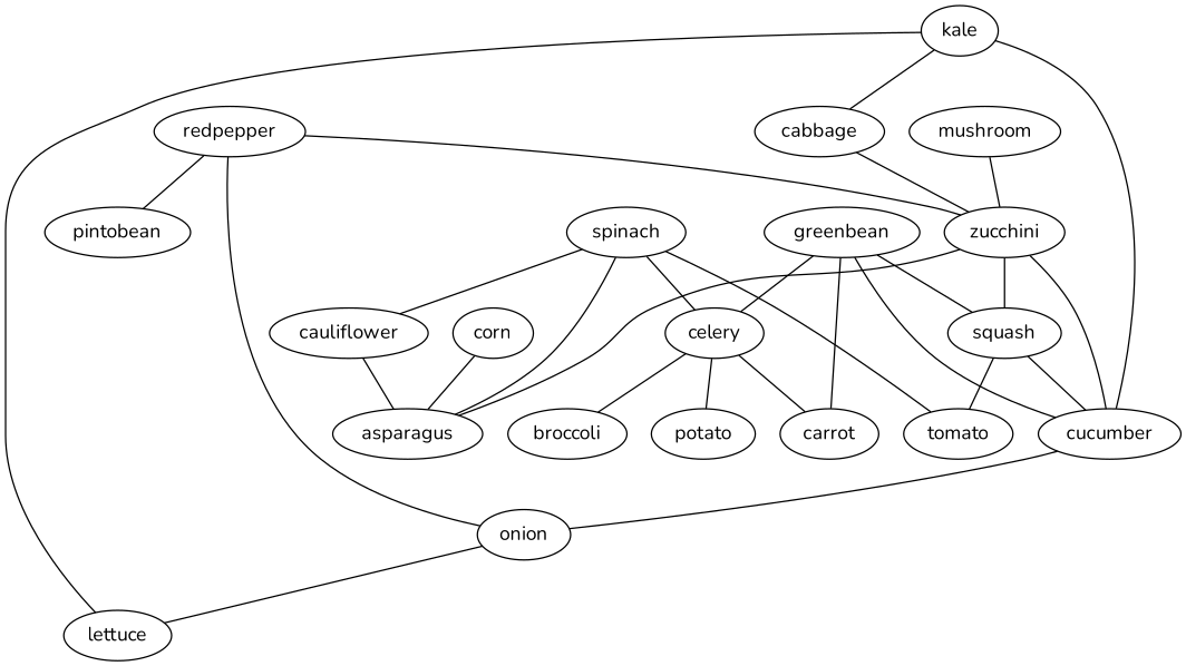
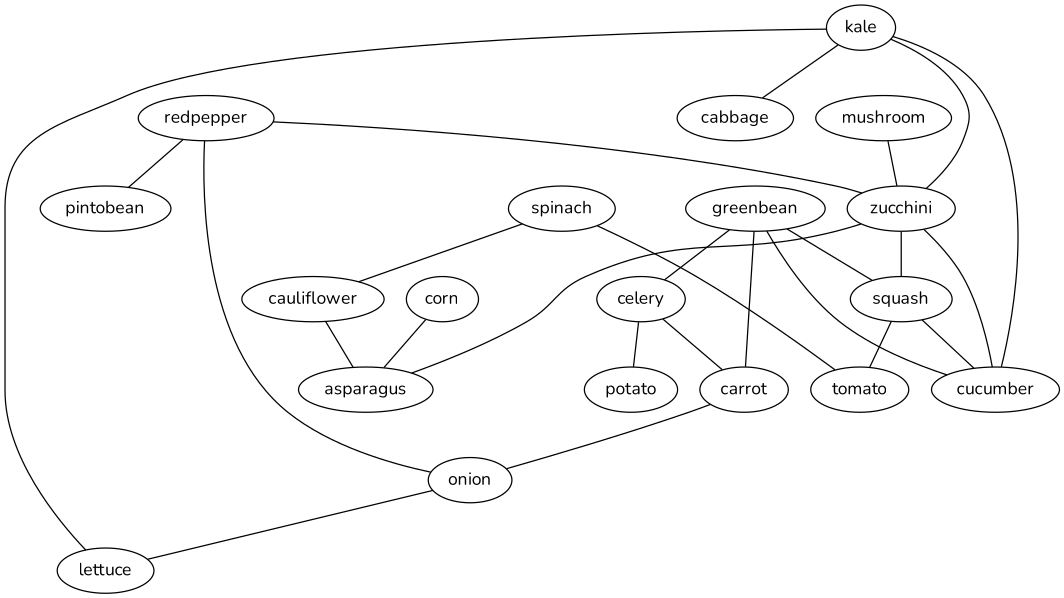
  strict graph {
    fontname=Nunito
    node [fontname=Nunito]
    edge [fontname=Nunito weight=1]
    redpepper
    pintobean
    zucchini
    onion
    cucumber
    asparagus
    squash
    lettuce
    kale
    cabbage
    mushroom
    spinach
    celery
    cauliflower
    tomato
-   broccoli
    carrot
    potato
    greenbean
    corn
    redpepper -- pintobean
    redpepper -- zucchini
    redpepper -- onion
    zucchini -- cucumber
    zucchini -- asparagus
    zucchini -- squash
    onion -- lettuce
-   cucumber -- onion
+   carrot -- onion
    squash -- cucumber
    squash -- tomato
-   cabbage -- zucchini
+   kale -- zucchini
    kale -- cucumber
    kale -- lettuce
    kale -- cabbage
    mushroom -- zucchini
-   spinach -- asparagus
-   spinach -- celery
    spinach -- cauliflower
    spinach -- tomato
-   celery -- broccoli
    celery -- carrot
    celery -- potato
    cauliflower -- asparagus
    greenbean -- cucumber
    greenbean -- squash
    greenbean -- celery
    greenbean -- carrot
    corn -- asparagus
  }
